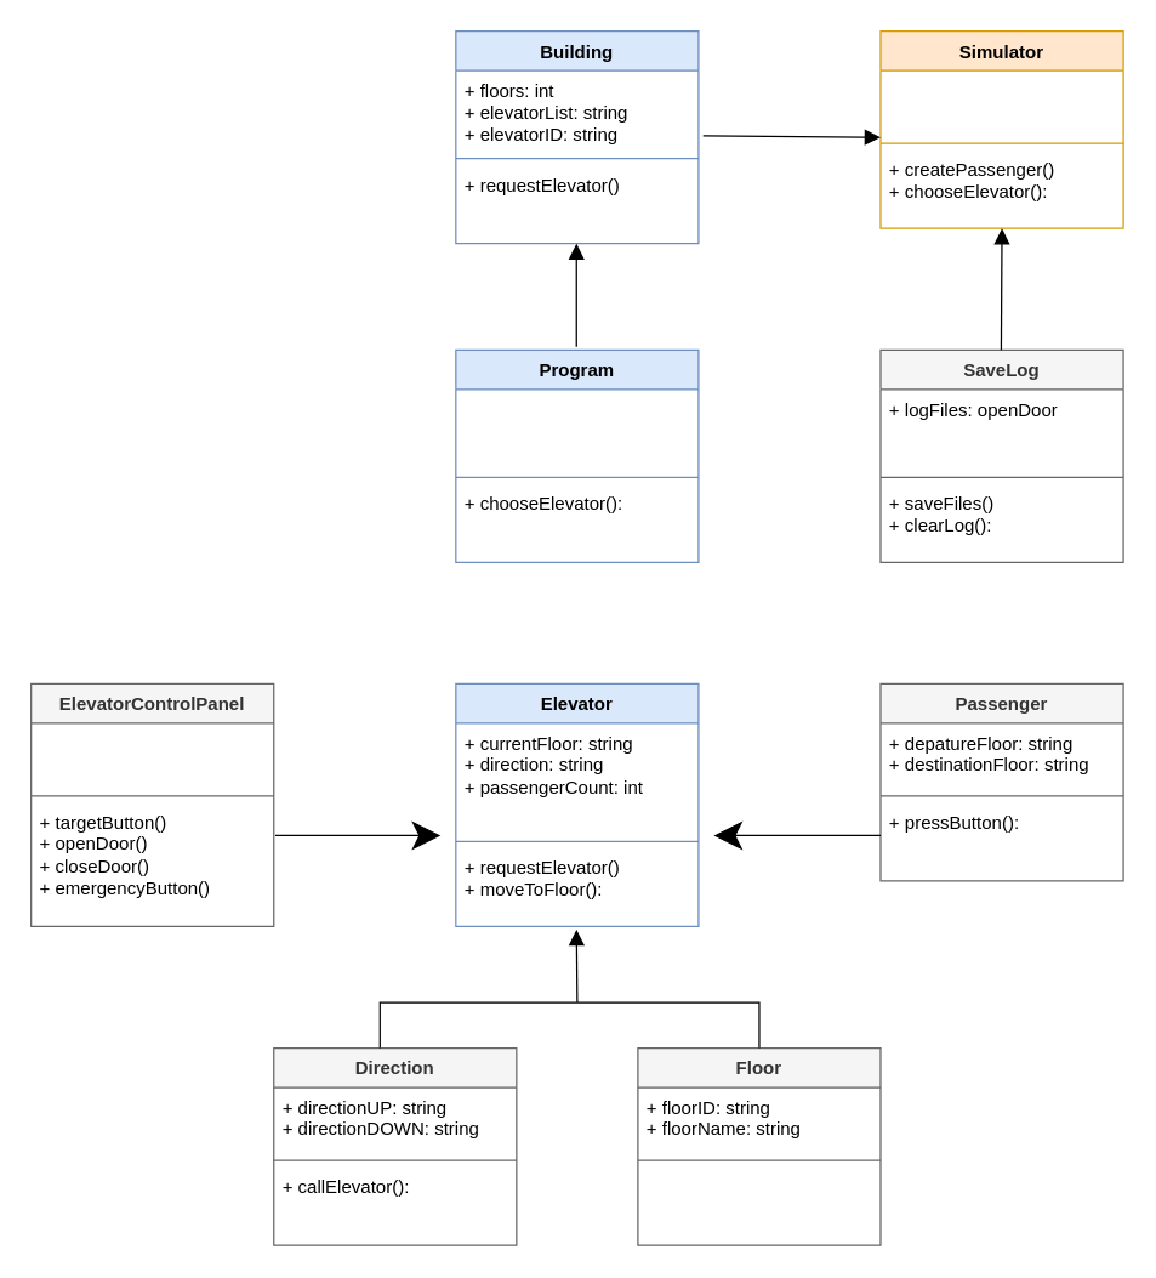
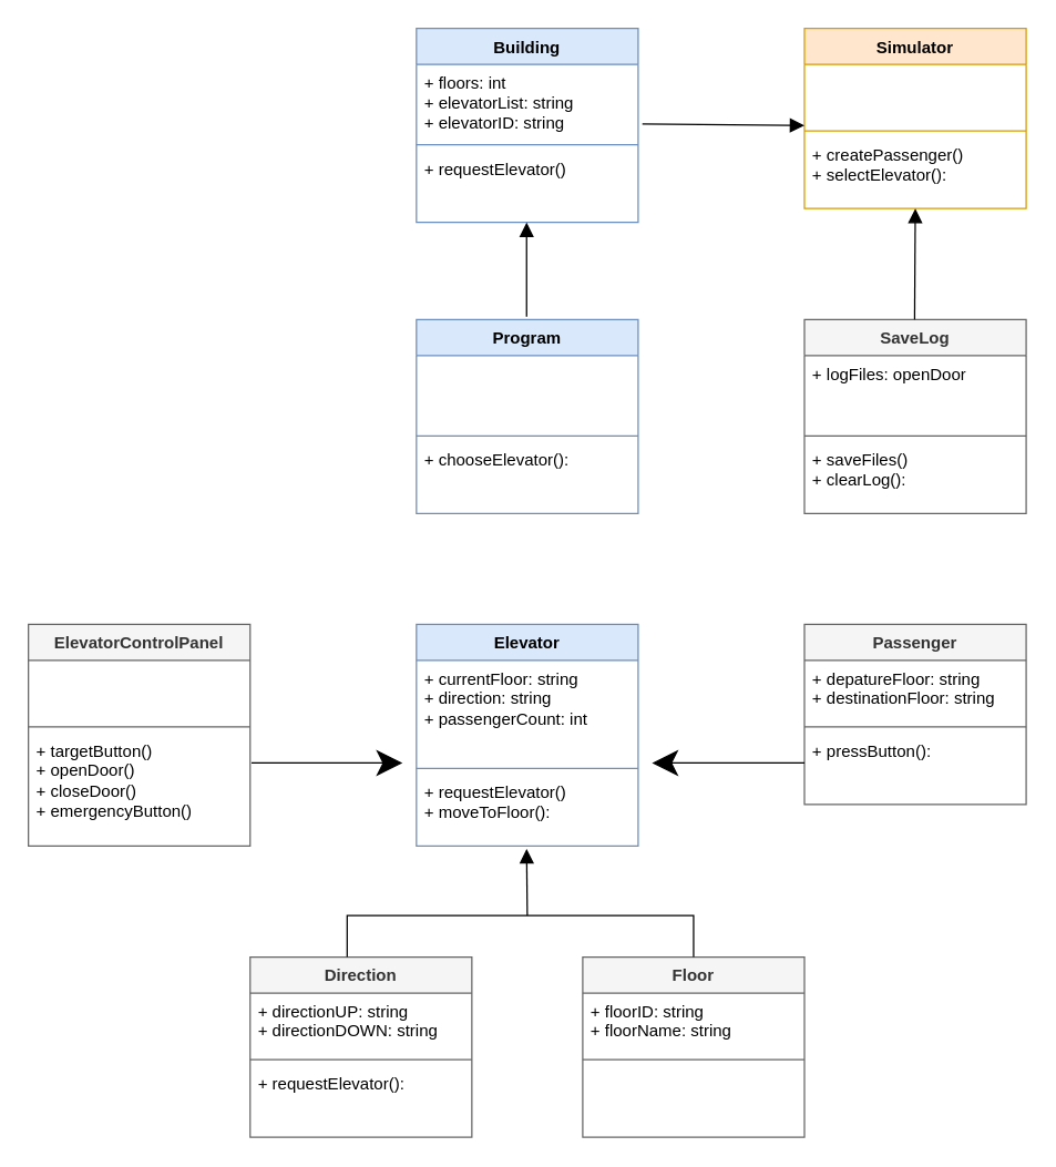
  <mxCell id="0" />
  <mxCell id="1" parent="0" />
  <mxCell id="2" value="Simulator" style="swimlane;fontStyle=1;align=center;verticalAlign=top;childLayout=stackLayout;horizontal=1;startSize=26;horizontalStack=0;resizeParent=1;resizeParentMax=0;resizeLast=0;collapsible=1;marginBottom=0;whiteSpace=wrap;html=1;fillColor=#ffe6cc;strokeColor=#d79b00;" vertex="1" parent="1"><mxGeometry x="580" y="20" width="160" height="130" as="geometry" /></mxCell>
  <mxCell id="3" value="&lt;div&gt;&lt;br&gt;&lt;/div&gt;&lt;div&gt;&lt;br&gt;&lt;/div&gt;" style="text;strokeColor=none;fillColor=none;align=left;verticalAlign=top;spacingLeft=4;spacingRight=4;overflow=hidden;rotatable=0;points=[[0,0.5],[1,0.5]];portConstraint=eastwest;whiteSpace=wrap;html=1;" vertex="1" parent="2"><mxGeometry y="26" width="160" height="44" as="geometry" /></mxCell>
  <mxCell id="4" value="" style="line;strokeWidth=1;fillColor=none;align=left;verticalAlign=middle;spacingTop=-1;spacingLeft=3;spacingRight=3;rotatable=0;labelPosition=right;points=[];portConstraint=eastwest;strokeColor=inherit;" vertex="1" parent="2"><mxGeometry y="70" width="160" height="8" as="geometry" /></mxCell>
- <mxCell id="5" value="+ createPassenger()&lt;div&gt;+ chooseElevator():&lt;/div&gt;" style="text;strokeColor=none;fillColor=none;align=left;verticalAlign=top;spacingLeft=4;spacingRight=4;overflow=hidden;rotatable=0;points=[[0,0.5],[1,0.5]];portConstraint=eastwest;whiteSpace=wrap;html=1;" vertex="1" parent="2"><mxGeometry y="78" width="160" height="52" as="geometry" /></mxCell>
+ <mxCell id="5" value="+ createPassenger()&lt;div&gt;+ selectElevator():&lt;/div&gt;" style="text;strokeColor=none;fillColor=none;align=left;verticalAlign=top;spacingLeft=4;spacingRight=4;overflow=hidden;rotatable=0;points=[[0,0.5],[1,0.5]];portConstraint=eastwest;whiteSpace=wrap;html=1;" vertex="1" parent="2"><mxGeometry y="78" width="160" height="52" as="geometry" /></mxCell>
  <mxCell id="6" value="Building" style="swimlane;fontStyle=1;align=center;verticalAlign=top;childLayout=stackLayout;horizontal=1;startSize=26;horizontalStack=0;resizeParent=1;resizeParentMax=0;resizeLast=0;collapsible=1;marginBottom=0;whiteSpace=wrap;html=1;fillColor=#dae8fc;strokeColor=#6c8ebf;" vertex="1" parent="1"><mxGeometry x="300" y="20" width="160" height="140" as="geometry" /></mxCell>
  <mxCell id="7" value="&lt;div&gt;+ floors: int&lt;/div&gt;&lt;div&gt;+ elevatorList: string&lt;/div&gt;&lt;div&gt;+ elevatorID: string&lt;/div&gt;" style="text;strokeColor=none;fillColor=none;align=left;verticalAlign=top;spacingLeft=4;spacingRight=4;overflow=hidden;rotatable=0;points=[[0,0.5],[1,0.5]];portConstraint=eastwest;whiteSpace=wrap;html=1;" vertex="1" parent="6"><mxGeometry y="26" width="160" height="54" as="geometry" /></mxCell>
  <mxCell id="8" value="" style="line;strokeWidth=1;fillColor=none;align=left;verticalAlign=middle;spacingTop=-1;spacingLeft=3;spacingRight=3;rotatable=0;labelPosition=right;points=[];portConstraint=eastwest;strokeColor=inherit;" vertex="1" parent="6"><mxGeometry y="80" width="160" height="8" as="geometry" /></mxCell>
  <mxCell id="9" value="&lt;div&gt;+ requestElevator()&lt;/div&gt;&lt;div&gt;&lt;br&gt;&lt;/div&gt;" style="text;strokeColor=none;fillColor=none;align=left;verticalAlign=top;spacingLeft=4;spacingRight=4;overflow=hidden;rotatable=0;points=[[0,0.5],[1,0.5]];portConstraint=eastwest;whiteSpace=wrap;html=1;" vertex="1" parent="6"><mxGeometry y="88" width="160" height="52" as="geometry" /></mxCell>
  <mxCell id="10" value="Elevator" style="swimlane;fontStyle=1;align=center;verticalAlign=top;childLayout=stackLayout;horizontal=1;startSize=26;horizontalStack=0;resizeParent=1;resizeParentMax=0;resizeLast=0;collapsible=1;marginBottom=0;whiteSpace=wrap;html=1;fillColor=#dae8fc;strokeColor=#6c8ebf;" vertex="1" parent="1"><mxGeometry x="300" y="450" width="160" height="160" as="geometry" /></mxCell>
  <mxCell id="11" value="&lt;div&gt;+ currentFloor: string&lt;/div&gt;&lt;div&gt;+ direction: string&lt;/div&gt;&lt;div&gt;+ passengerCount: int&lt;/div&gt;" style="text;strokeColor=none;fillColor=none;align=left;verticalAlign=top;spacingLeft=4;spacingRight=4;overflow=hidden;rotatable=0;points=[[0,0.5],[1,0.5]];portConstraint=eastwest;whiteSpace=wrap;html=1;" vertex="1" parent="10"><mxGeometry y="26" width="160" height="74" as="geometry" /></mxCell>
  <mxCell id="12" value="" style="line;strokeWidth=1;fillColor=none;align=left;verticalAlign=middle;spacingTop=-1;spacingLeft=3;spacingRight=3;rotatable=0;labelPosition=right;points=[];portConstraint=eastwest;strokeColor=inherit;" vertex="1" parent="10"><mxGeometry y="100" width="160" height="8" as="geometry" /></mxCell>
  <mxCell id="13" value="&lt;div&gt;+ requestElevator()&amp;nbsp;&lt;/div&gt;&lt;div&gt;+ moveToFloor():&lt;/div&gt;" style="text;strokeColor=none;fillColor=none;align=left;verticalAlign=top;spacingLeft=4;spacingRight=4;overflow=hidden;rotatable=0;points=[[0,0.5],[1,0.5]];portConstraint=eastwest;whiteSpace=wrap;html=1;" vertex="1" parent="10"><mxGeometry y="108" width="160" height="52" as="geometry" /></mxCell>
  <mxCell id="14" value="ElevatorControlPanel" style="swimlane;fontStyle=1;align=center;verticalAlign=top;childLayout=stackLayout;horizontal=1;startSize=26;horizontalStack=0;resizeParent=1;resizeParentMax=0;resizeLast=0;collapsible=1;marginBottom=0;whiteSpace=wrap;html=1;fillColor=#f5f5f5;strokeColor=#666666;fontColor=#333333;" vertex="1" parent="1"><mxGeometry x="20" y="450" width="160" height="160" as="geometry" /></mxCell>
  <mxCell id="15" value="&lt;div&gt;&lt;br&gt;&lt;/div&gt;&lt;div&gt;&lt;br&gt;&lt;/div&gt;" style="text;strokeColor=none;fillColor=none;align=left;verticalAlign=top;spacingLeft=4;spacingRight=4;overflow=hidden;rotatable=0;points=[[0,0.5],[1,0.5]];portConstraint=eastwest;whiteSpace=wrap;html=1;" vertex="1" parent="14"><mxGeometry y="26" width="160" height="44" as="geometry" /></mxCell>
  <mxCell id="16" value="" style="line;strokeWidth=1;fillColor=none;align=left;verticalAlign=middle;spacingTop=-1;spacingLeft=3;spacingRight=3;rotatable=0;labelPosition=right;points=[];portConstraint=eastwest;strokeColor=inherit;" vertex="1" parent="14"><mxGeometry y="70" width="160" height="8" as="geometry" /></mxCell>
  <mxCell id="17" value="&lt;div&gt;+ targetButton()&lt;/div&gt;&lt;div&gt;+ openDoor()&lt;/div&gt;&lt;div&gt;+ closeDoor()&lt;/div&gt;&lt;div&gt;+ emergencyButton()&lt;/div&gt;&lt;div&gt;&lt;br&gt;&lt;/div&gt;" style="text;strokeColor=none;fillColor=none;align=left;verticalAlign=top;spacingLeft=4;spacingRight=4;overflow=hidden;rotatable=0;points=[[0,0.5],[1,0.5]];portConstraint=eastwest;whiteSpace=wrap;html=1;" vertex="1" parent="14"><mxGeometry y="78" width="160" height="82" as="geometry" /></mxCell>
  <mxCell id="18" value="Passenger" style="swimlane;fontStyle=1;align=center;verticalAlign=top;childLayout=stackLayout;horizontal=1;startSize=26;horizontalStack=0;resizeParent=1;resizeParentMax=0;resizeLast=0;collapsible=1;marginBottom=0;whiteSpace=wrap;html=1;fillColor=#f5f5f5;strokeColor=#666666;fontColor=#333333;" vertex="1" parent="1"><mxGeometry x="580" y="450" width="160" height="130" as="geometry" /></mxCell>
  <mxCell id="19" value="&lt;div&gt;+ depatureFloor: string&lt;/div&gt;&lt;div&gt;+ destinationFloor: string&lt;/div&gt;" style="text;strokeColor=none;fillColor=none;align=left;verticalAlign=top;spacingLeft=4;spacingRight=4;overflow=hidden;rotatable=0;points=[[0,0.5],[1,0.5]];portConstraint=eastwest;whiteSpace=wrap;html=1;" vertex="1" parent="18"><mxGeometry y="26" width="160" height="44" as="geometry" /></mxCell>
  <mxCell id="20" value="" style="line;strokeWidth=1;fillColor=none;align=left;verticalAlign=middle;spacingTop=-1;spacingLeft=3;spacingRight=3;rotatable=0;labelPosition=right;points=[];portConstraint=eastwest;strokeColor=inherit;" vertex="1" parent="18"><mxGeometry y="70" width="160" height="8" as="geometry" /></mxCell>
  <mxCell id="21" value="&lt;div&gt;+ pressButton():&lt;/div&gt;" style="text;strokeColor=none;fillColor=none;align=left;verticalAlign=top;spacingLeft=4;spacingRight=4;overflow=hidden;rotatable=0;points=[[0,0.5],[1,0.5]];portConstraint=eastwest;whiteSpace=wrap;html=1;" vertex="1" parent="18"><mxGeometry y="78" width="160" height="52" as="geometry" /></mxCell>
  <mxCell id="22" value="Direction" style="swimlane;fontStyle=1;align=center;verticalAlign=top;childLayout=stackLayout;horizontal=1;startSize=26;horizontalStack=0;resizeParent=1;resizeParentMax=0;resizeLast=0;collapsible=1;marginBottom=0;whiteSpace=wrap;html=1;fillColor=#f5f5f5;strokeColor=#666666;fontColor=#333333;" vertex="1" parent="1"><mxGeometry x="180" y="690" width="160" height="130" as="geometry" /></mxCell>
  <mxCell id="23" value="&lt;div&gt;+ directionUP: string&lt;/div&gt;&lt;div&gt;+ directionDOWN: string&lt;/div&gt;" style="text;strokeColor=none;fillColor=none;align=left;verticalAlign=top;spacingLeft=4;spacingRight=4;overflow=hidden;rotatable=0;points=[[0,0.5],[1,0.5]];portConstraint=eastwest;whiteSpace=wrap;html=1;" vertex="1" parent="22"><mxGeometry y="26" width="160" height="44" as="geometry" /></mxCell>
  <mxCell id="24" value="" style="line;strokeWidth=1;fillColor=none;align=left;verticalAlign=middle;spacingTop=-1;spacingLeft=3;spacingRight=3;rotatable=0;labelPosition=right;points=[];portConstraint=eastwest;strokeColor=inherit;" vertex="1" parent="22"><mxGeometry y="70" width="160" height="8" as="geometry" /></mxCell>
- <mxCell id="25" value="&lt;div&gt;+ callElevator():&lt;/div&gt;" style="text;strokeColor=none;fillColor=none;align=left;verticalAlign=top;spacingLeft=4;spacingRight=4;overflow=hidden;rotatable=0;points=[[0,0.5],[1,0.5]];portConstraint=eastwest;whiteSpace=wrap;html=1;" vertex="1" parent="22"><mxGeometry y="78" width="160" height="52" as="geometry" /></mxCell>
+ <mxCell id="25" value="&lt;div&gt;+ requestElevator():&lt;/div&gt;" style="text;strokeColor=none;fillColor=none;align=left;verticalAlign=top;spacingLeft=4;spacingRight=4;overflow=hidden;rotatable=0;points=[[0,0.5],[1,0.5]];portConstraint=eastwest;whiteSpace=wrap;html=1;" vertex="1" parent="22"><mxGeometry y="78" width="160" height="52" as="geometry" /></mxCell>
  <mxCell id="26" value="" style="endArrow=classic;endSize=16;endFill=1;html=1;rounded=0;startFill=1;exitX=1;exitY=0.5;exitDx=0;exitDy=0;" edge="1" parent="1"><mxGeometry width="160" relative="1" as="geometry"><mxPoint x="180.96" y="550" as="sourcePoint" /><mxPoint x="290" y="550" as="targetPoint" /><Array as="points" /></mxGeometry></mxCell>
  <mxCell id="27" value="Program" style="swimlane;fontStyle=1;align=center;verticalAlign=top;childLayout=stackLayout;horizontal=1;startSize=26;horizontalStack=0;resizeParent=1;resizeParentMax=0;resizeLast=0;collapsible=1;marginBottom=0;whiteSpace=wrap;html=1;fillColor=#dae8fc;strokeColor=#6c8ebf;" vertex="1" parent="1"><mxGeometry x="300" y="230" width="160" height="140" as="geometry" /></mxCell>
  <mxCell id="28" value="&lt;div&gt;&lt;br&gt;&lt;/div&gt;&lt;div&gt;&lt;br&gt;&lt;/div&gt;" style="text;strokeColor=none;fillColor=none;align=left;verticalAlign=top;spacingLeft=4;spacingRight=4;overflow=hidden;rotatable=0;points=[[0,0.5],[1,0.5]];portConstraint=eastwest;whiteSpace=wrap;html=1;" vertex="1" parent="27"><mxGeometry y="26" width="160" height="54" as="geometry" /></mxCell>
  <mxCell id="29" value="" style="line;strokeWidth=1;fillColor=none;align=left;verticalAlign=middle;spacingTop=-1;spacingLeft=3;spacingRight=3;rotatable=0;labelPosition=right;points=[];portConstraint=eastwest;strokeColor=inherit;" vertex="1" parent="27"><mxGeometry y="80" width="160" height="8" as="geometry" /></mxCell>
  <mxCell id="30" value="+ chooseElevator():" style="text;strokeColor=none;fillColor=none;align=left;verticalAlign=top;spacingLeft=4;spacingRight=4;overflow=hidden;rotatable=0;points=[[0,0.5],[1,0.5]];portConstraint=eastwest;whiteSpace=wrap;html=1;" vertex="1" parent="27"><mxGeometry y="88" width="160" height="52" as="geometry" /></mxCell>
  <mxCell id="31" value="" style="html=1;verticalAlign=bottom;endArrow=block;curved=0;rounded=0;fontSize=12;startSize=8;endSize=8;exitX=0.5;exitY=0;exitDx=0;exitDy=0;entryX=0.5;entryY=1.038;entryDx=0;entryDy=0;entryPerimeter=0;" edge="1" parent="1"><mxGeometry width="80" relative="1" as="geometry"><mxPoint x="379.5" y="228" as="sourcePoint" /><mxPoint x="379.5" y="160" as="targetPoint" /></mxGeometry></mxCell>
  <mxCell id="32" value="" style="html=1;verticalAlign=bottom;endArrow=block;curved=0;rounded=0;fontSize=12;startSize=8;endSize=8;exitX=1.019;exitY=0.796;exitDx=0;exitDy=0;exitPerimeter=0;entryX=0;entryY=0.001;entryDx=0;entryDy=0;entryPerimeter=0;" edge="1" parent="1" source="7" target="4"><mxGeometry width="80" relative="1" as="geometry"><mxPoint x="460" y="76" as="sourcePoint" /><mxPoint x="570" y="77" as="targetPoint" /></mxGeometry></mxCell>
  <mxCell id="33" value="" style="endArrow=classic;endSize=16;endFill=1;html=1;rounded=0;startFill=1;" edge="1" parent="1"><mxGeometry width="160" relative="1" as="geometry"><mxPoint x="580" y="550" as="sourcePoint" /><mxPoint x="470" y="550" as="targetPoint" /><Array as="points" /></mxGeometry></mxCell>
  <mxCell id="34" value="SaveLog" style="swimlane;fontStyle=1;align=center;verticalAlign=top;childLayout=stackLayout;horizontal=1;startSize=26;horizontalStack=0;resizeParent=1;resizeParentMax=0;resizeLast=0;collapsible=1;marginBottom=0;whiteSpace=wrap;html=1;fillColor=#f5f5f5;strokeColor=#666666;fontColor=#333333;" vertex="1" parent="1"><mxGeometry x="580" y="230" width="160" height="140" as="geometry" /></mxCell>
  <mxCell id="35" value="&lt;div&gt;+ logFiles: openDoor&lt;/div&gt;" style="text;strokeColor=none;fillColor=none;align=left;verticalAlign=top;spacingLeft=4;spacingRight=4;overflow=hidden;rotatable=0;points=[[0,0.5],[1,0.5]];portConstraint=eastwest;whiteSpace=wrap;html=1;" vertex="1" parent="34"><mxGeometry y="26" width="160" height="54" as="geometry" /></mxCell>
  <mxCell id="36" value="" style="line;strokeWidth=1;fillColor=none;align=left;verticalAlign=middle;spacingTop=-1;spacingLeft=3;spacingRight=3;rotatable=0;labelPosition=right;points=[];portConstraint=eastwest;strokeColor=inherit;" vertex="1" parent="34"><mxGeometry y="80" width="160" height="8" as="geometry" /></mxCell>
  <mxCell id="37" value="+ saveFiles()&lt;div&gt;+ clearLog():&lt;/div&gt;" style="text;strokeColor=none;fillColor=none;align=left;verticalAlign=top;spacingLeft=4;spacingRight=4;overflow=hidden;rotatable=0;points=[[0,0.5],[1,0.5]];portConstraint=eastwest;whiteSpace=wrap;html=1;" vertex="1" parent="34"><mxGeometry y="88" width="160" height="52" as="geometry" /></mxCell>
  <mxCell id="38" value="" style="html=1;verticalAlign=bottom;endArrow=block;curved=0;rounded=0;fontSize=12;startSize=8;endSize=8;exitX=0.5;exitY=0;exitDx=0;exitDy=0;entryX=0.5;entryY=1;entryDx=0;entryDy=0;entryPerimeter=0;" edge="1" parent="1" target="5"><mxGeometry width="80" relative="1" as="geometry"><mxPoint x="659.5" y="230" as="sourcePoint" /><mxPoint x="659.5" y="162" as="targetPoint" /></mxGeometry></mxCell>
  <mxCell id="39" value="Floor" style="swimlane;fontStyle=1;align=center;verticalAlign=top;childLayout=stackLayout;horizontal=1;startSize=26;horizontalStack=0;resizeParent=1;resizeParentMax=0;resizeLast=0;collapsible=1;marginBottom=0;whiteSpace=wrap;html=1;fillColor=#f5f5f5;strokeColor=#666666;fontColor=#333333;" vertex="1" parent="1"><mxGeometry x="420" y="690" width="160" height="130" as="geometry" /></mxCell>
  <mxCell id="40" value="&lt;div&gt;+ floorID: string&lt;/div&gt;&lt;div&gt;+ floorName: string&lt;/div&gt;" style="text;strokeColor=none;fillColor=none;align=left;verticalAlign=top;spacingLeft=4;spacingRight=4;overflow=hidden;rotatable=0;points=[[0,0.5],[1,0.5]];portConstraint=eastwest;whiteSpace=wrap;html=1;" vertex="1" parent="39"><mxGeometry y="26" width="160" height="44" as="geometry" /></mxCell>
  <mxCell id="41" value="" style="line;strokeWidth=1;fillColor=none;align=left;verticalAlign=middle;spacingTop=-1;spacingLeft=3;spacingRight=3;rotatable=0;labelPosition=right;points=[];portConstraint=eastwest;strokeColor=inherit;" vertex="1" parent="39"><mxGeometry y="70" width="160" height="8" as="geometry" /></mxCell>
  <mxCell id="42" value="&lt;div&gt;&lt;br&gt;&lt;/div&gt;&lt;div&gt;&lt;br&gt;&lt;/div&gt;" style="text;strokeColor=none;fillColor=none;align=left;verticalAlign=top;spacingLeft=4;spacingRight=4;overflow=hidden;rotatable=0;points=[[0,0.5],[1,0.5]];portConstraint=eastwest;whiteSpace=wrap;html=1;" vertex="1" parent="39"><mxGeometry y="78" width="160" height="52" as="geometry" /></mxCell>
  <mxCell id="43" value="" style="endArrow=none;html=1;edgeStyle=orthogonalEdgeStyle;rounded=0;exitX=0.5;exitY=0;exitDx=0;exitDy=0;entryX=0.5;entryY=0;entryDx=0;entryDy=0;" edge="1" parent="1" target="39"><mxGeometry relative="1" as="geometry"><mxPoint x="250" y="690" as="sourcePoint" /><mxPoint x="740" y="690" as="targetPoint" /><Array as="points"><mxPoint x="250" y="660" /><mxPoint x="500" y="660" /></Array></mxGeometry></mxCell>
  <mxCell id="44" value="" style="html=1;verticalAlign=bottom;endArrow=block;curved=0;rounded=0;fontSize=12;startSize=8;endSize=8;entryX=0.5;entryY=1.038;entryDx=0;entryDy=0;entryPerimeter=0;" edge="1" parent="1"><mxGeometry width="80" relative="1" as="geometry"><mxPoint x="380" y="660" as="sourcePoint" /><mxPoint x="379.5" y="612" as="targetPoint" /></mxGeometry></mxCell>
